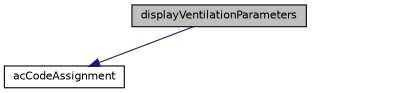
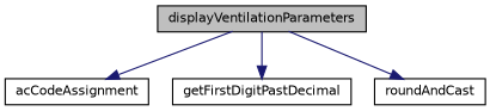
  digraph {
    fontname="DejaVu Sans"
    rankdir=TB
    node [color=black fillcolor=white fontname="DejaVu Sans" fontsize=10 shape=record style=filled]
    edge [color=midnightblue fontname="DejaVu Sans" fontsize=10 labelfontname=Helvetica labelfontsize=10 style=solid]
    n1 [fillcolor=grey75 fontcolor=black height=0.2 label=displayVentilationParameters width=0.4]
    n2 [height=0.2 label=acCodeAssignment width=0.4]
+   n3 [height=0.2 label=getFirstDigitPastDecimal width=0.4]
+   n4 [height=0.2 label=roundAndCast width=0.4]
    n1 -> n2
+   n1 -> n3
+   n1 -> n4
  }
